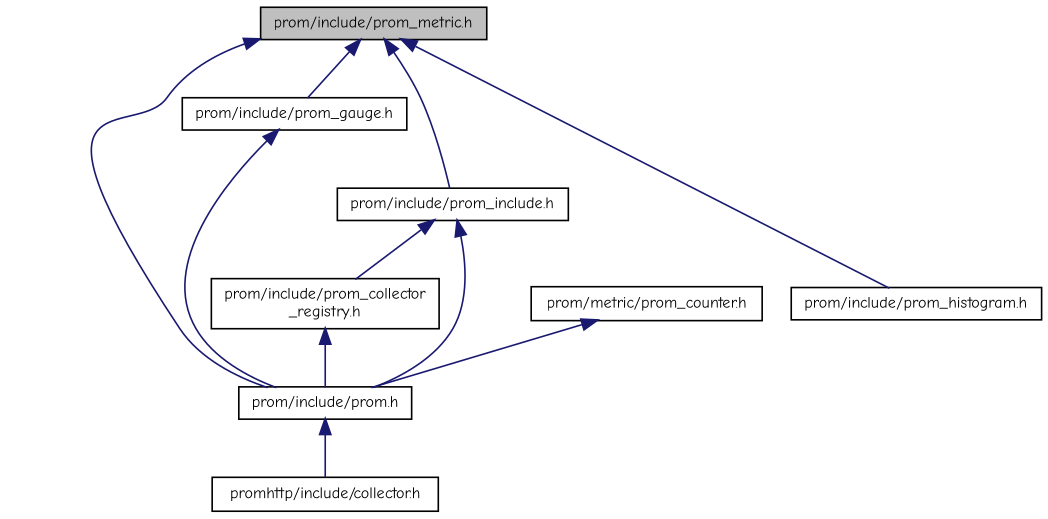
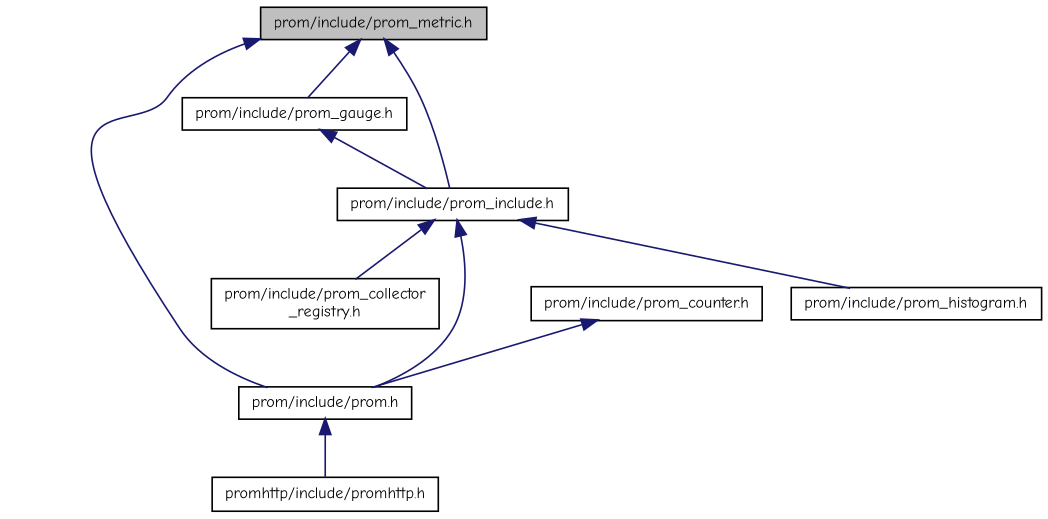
  digraph {
    fontname="Comic Neue"
    node [color=black fillcolor=white fontname="Comic Neue" fontsize=10 shape=record style=filled]
    edge [color=midnightblue dir=back fontname="Comic Neue" fontsize=10 labelfontname=Helvetica labelfontsize=10 style=solid]
    n1 [fillcolor=grey75 fontcolor=black height=0.2 label="prom/include/prom_metric.h" width=0.4]
    n2 [height=0.2 label="prom/include/prom_include.h" width=0.4]
    n3 [height=0.2 label="prom/include/prom.h" width=0.4]
    n4 [height=0.2 label="prom/include/prom_gauge.h" width=0.4]
    n5 [height=0.2 label="prom/include/prom_histogram.h" width=0.4]
    n6 [height=0.2 label="prom/include/prom_collector\l_registry.h" width=0.4]
-   n7 [height=0.2 label="promhttp/include/collector.h" width=0.4]
-   n8 [height=0.2 label="prom/metric/prom_counter.h" width=0.4]
+   n7 [height=0.2 label="promhttp/include/promhttp.h" width=0.4]
+   n8 [height=0.2 label="prom/include/prom_counter.h" width=0.4]
    n1 -> n2
    n1 -> n3
    n1 -> n4
-   n1 -> n5
+   n2 -> n5
    n2 -> n3
    n2 -> n6
    n3 -> n7
-   n4 -> n3
-   n6 -> n3
+   n4 -> n2
    n8 -> n3
  }
